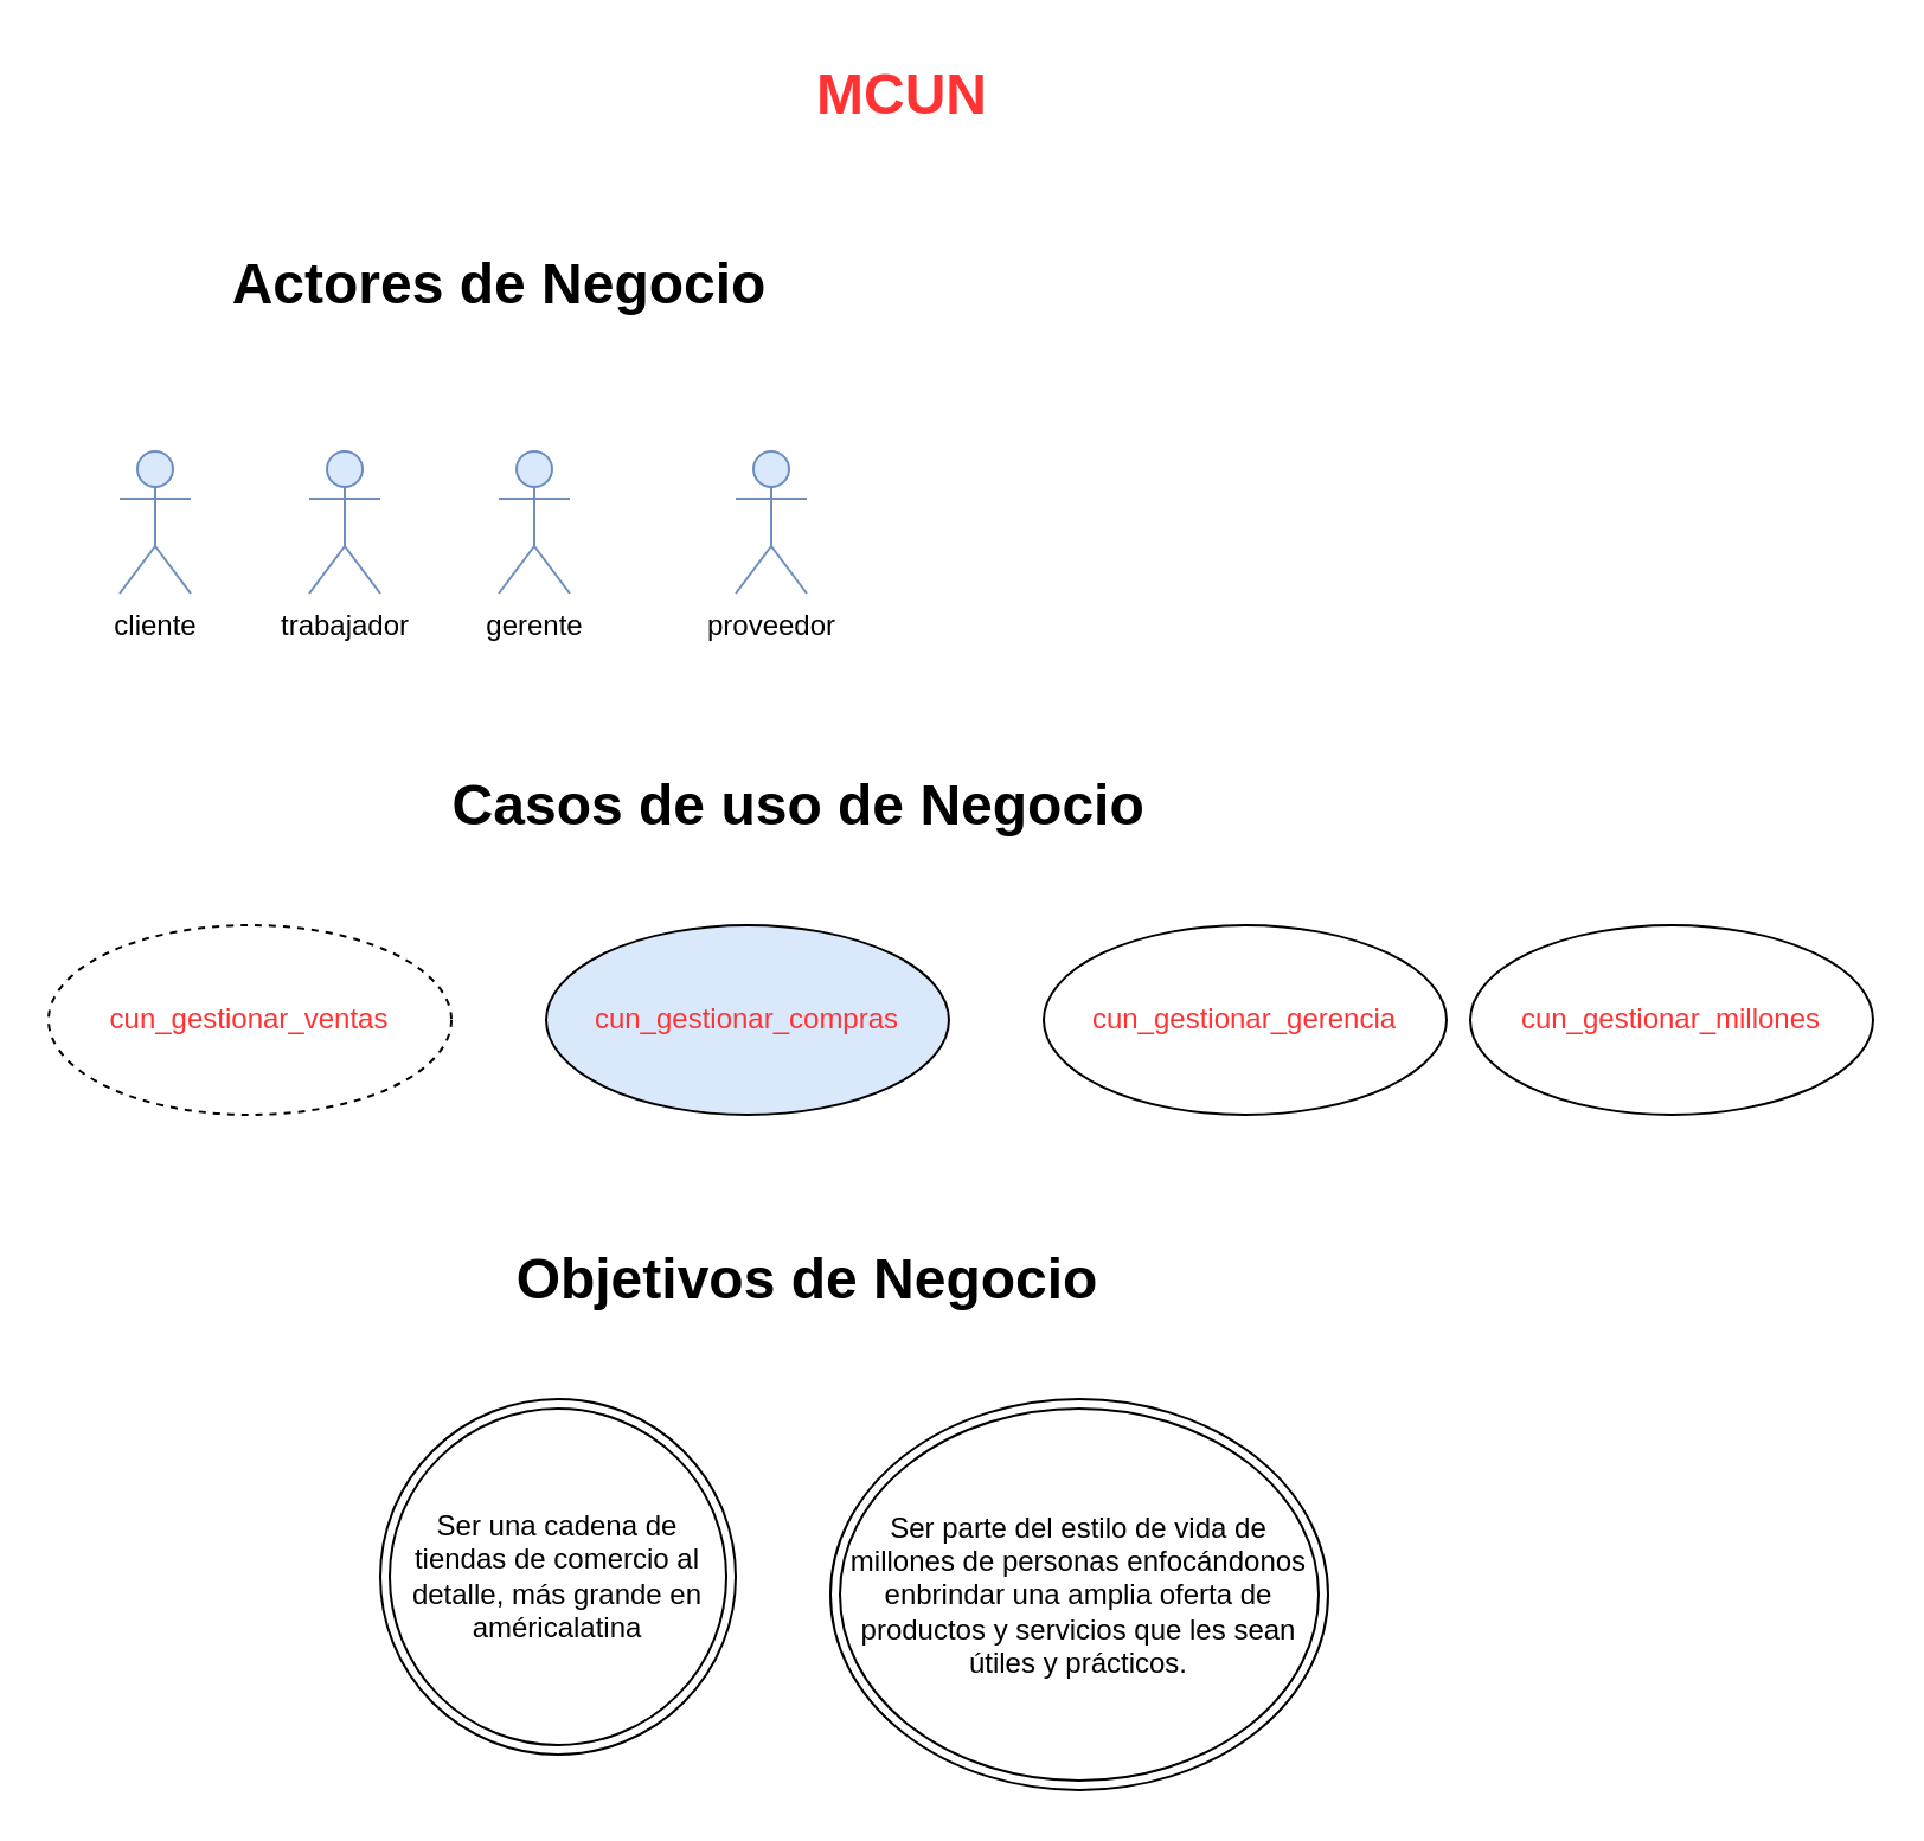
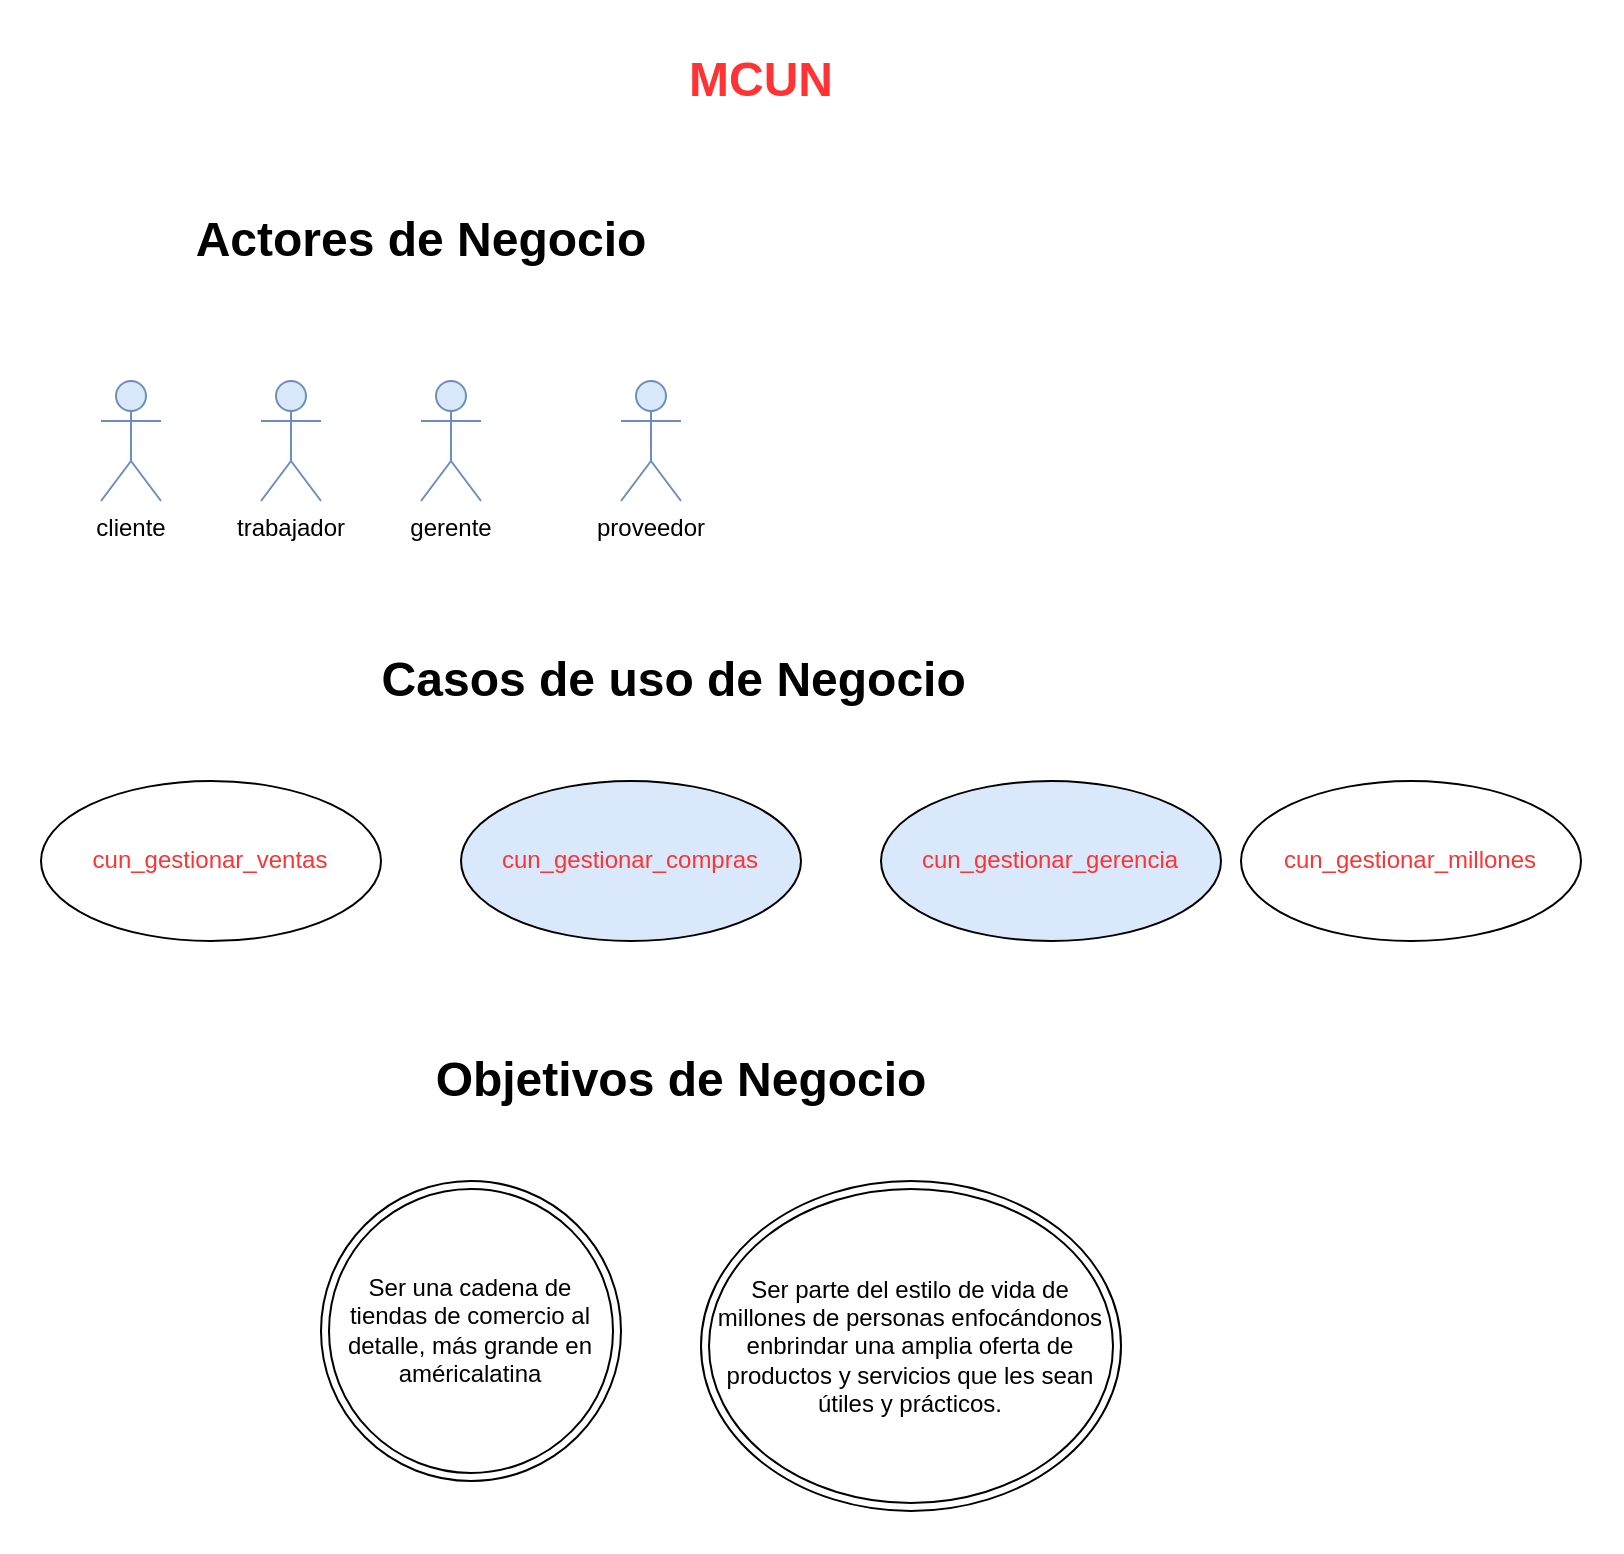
  <mxCell id="0" />
  <mxCell id="1" parent="0" />
  <mxCell id="2" value="proveedor&lt;br&gt;" style="shape=umlActor;verticalLabelPosition=bottom;verticalAlign=top;html=1;outlineConnect=0;fillColor=#dae8fc;strokeColor=#6c8ebf;" vertex="1" parent="1"><mxGeometry x="310" y="190" width="30" height="60" as="geometry" /></mxCell>
  <mxCell id="3" value="cliente&lt;br&gt;" style="shape=umlActor;verticalLabelPosition=bottom;verticalAlign=top;html=1;outlineConnect=0;fillColor=#dae8fc;strokeColor=#6c8ebf;" vertex="1" parent="1"><mxGeometry x="50" y="190" width="30" height="60" as="geometry" /></mxCell>
  <mxCell id="4" value="trabajador&lt;br&gt;" style="shape=umlActor;verticalLabelPosition=bottom;verticalAlign=top;html=1;outlineConnect=0;fillColor=#dae8fc;strokeColor=#6c8ebf;" vertex="1" parent="1"><mxGeometry x="130" y="190" width="30" height="60" as="geometry" /></mxCell>
  <mxCell id="5" value="gerente&lt;br&gt;" style="shape=umlActor;verticalLabelPosition=bottom;verticalAlign=top;html=1;outlineConnect=0;fillColor=#dae8fc;strokeColor=#6c8ebf;" vertex="1" parent="1"><mxGeometry x="210" y="190" width="30" height="60" as="geometry" /></mxCell>
  <mxCell id="6" value="Actores de Negocio&lt;br&gt;" style="text;strokeColor=none;fillColor=none;html=1;fontSize=24;fontStyle=1;verticalAlign=middle;align=center;" vertex="1" parent="1"><mxGeometry x="120" y="100" width="180" height="40" as="geometry" /></mxCell>
  <mxCell id="7" value="MCUN&lt;br&gt;" style="text;strokeColor=none;fillColor=none;html=1;fontSize=24;fontStyle=1;verticalAlign=middle;align=center;fontColor=#FF3333;" vertex="1" parent="1"><mxGeometry x="330" y="20" width="100" height="40" as="geometry" /></mxCell>
  <mxCell id="8" value="&amp;nbsp;Casos de uso de Negocio" style="text;strokeColor=none;fillColor=none;html=1;fontSize=24;fontStyle=1;verticalAlign=middle;align=center;fontColor=#000000;" vertex="1" parent="1"><mxGeometry x="258" y="320" width="150" height="40" as="geometry" /></mxCell>
- <mxCell id="9" value="cun_gestionar_ventas" style="ellipse;whiteSpace=wrap;html=1;fontColor=#FF3333;dashed=1;" vertex="1" parent="1"><mxGeometry x="20" y="390" width="170" height="80" as="geometry" /></mxCell>
+ <mxCell id="9" value="cun_gestionar_ventas" style="ellipse;whiteSpace=wrap;html=1;fontColor=#FF3333;" vertex="1" parent="1"><mxGeometry x="20" y="390" width="170" height="80" as="geometry" /></mxCell>
  <mxCell id="10" value="cun_gestionar_compras&lt;br&gt;" style="ellipse;whiteSpace=wrap;html=1;fontColor=#FF3333;fillColor=#dae8fc;" vertex="1" parent="1"><mxGeometry x="230" y="390" width="170" height="80" as="geometry" /></mxCell>
- <mxCell id="11" value="cun_gestionar_gerencia" style="ellipse;whiteSpace=wrap;html=1;fontColor=#FF3333;" vertex="1" parent="1"><mxGeometry x="440" y="390" width="170" height="80" as="geometry" /></mxCell>
+ <mxCell id="11" value="cun_gestionar_gerencia" style="ellipse;whiteSpace=wrap;html=1;fontColor=#FF3333;fillColor=#dae8fc;" vertex="1" parent="1"><mxGeometry x="440" y="390" width="170" height="80" as="geometry" /></mxCell>
  <mxCell id="12" value="cun_gestionar_millones" style="ellipse;whiteSpace=wrap;html=1;fontColor=#FF3333;" vertex="1" parent="1"><mxGeometry x="620" y="390" width="170" height="80" as="geometry" /></mxCell>
  <mxCell id="13" value="Objetivos de Negocio&lt;br&gt;" style="text;strokeColor=none;fillColor=none;html=1;fontSize=24;fontStyle=1;verticalAlign=middle;align=center;fontColor=#000000;" vertex="1" parent="1"><mxGeometry x="290" y="515" width="100" height="50" as="geometry" /></mxCell>
  <mxCell id="14" value="Ser una cadena de tiendas de comercio al detalle, más grande en américalatina" style="ellipse;shape=doubleEllipse;whiteSpace=wrap;html=1;fontColor=#000000;" vertex="1" parent="1"><mxGeometry x="160" y="590" width="150" height="150" as="geometry" /></mxCell>
  <mxCell id="15" value="Ser parte del estilo de vida de millones de personas enfocándonos enbrindar una amplia oferta de productos y servicios que les sean útiles y prácticos." style="ellipse;shape=doubleEllipse;whiteSpace=wrap;html=1;fontColor=#000000;" vertex="1" parent="1"><mxGeometry x="350" y="590" width="210" height="165" as="geometry" /></mxCell>
